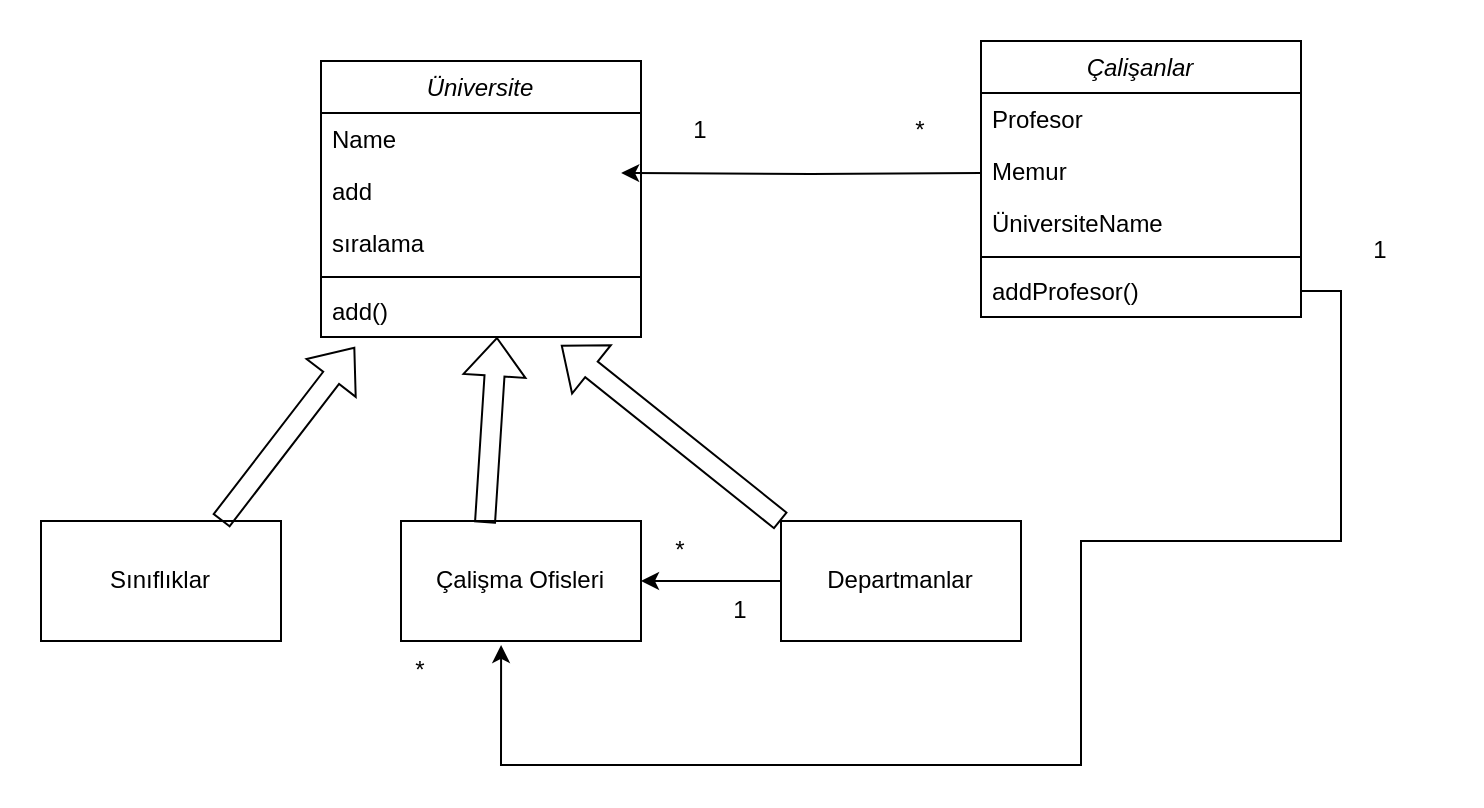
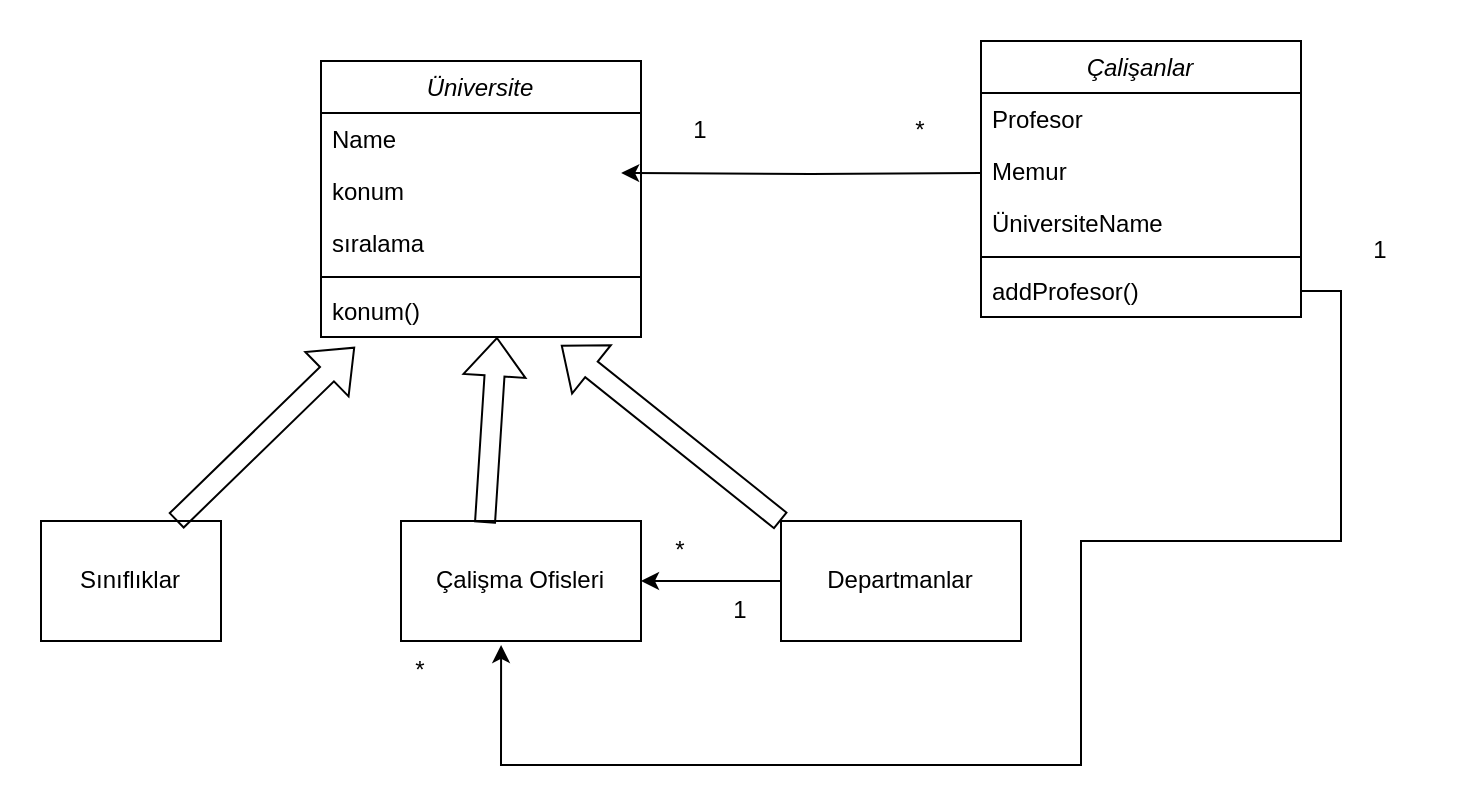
  <mxCell id="0" />
  <mxCell id="1" parent="0" />
  <mxCell id="2" value="Üniversite" style="swimlane;fontStyle=2;align=center;verticalAlign=top;childLayout=stackLayout;horizontal=1;startSize=26;horizontalStack=0;resizeParent=1;resizeLast=0;collapsible=1;marginBottom=0;rounded=0;shadow=0;strokeWidth=1;fontColor=default;fillColor=default;strokeColor=default;" parent="1" vertex="1"><mxGeometry x="160" y="30" width="160" height="138" as="geometry"><mxRectangle x="230" y="140" width="160" height="26" as="alternateBounds" /></mxGeometry></mxCell>
  <mxCell id="3" value="Name" style="text;align=left;verticalAlign=top;spacingLeft=4;spacingRight=4;overflow=hidden;rotatable=0;points=[[0,0.5],[1,0.5]];portConstraint=eastwest;" parent="2" vertex="1"><mxGeometry y="26" width="160" height="26" as="geometry" /></mxCell>
- <mxCell id="4" value="add" style="text;align=left;verticalAlign=top;spacingLeft=4;spacingRight=4;overflow=hidden;rotatable=0;points=[[0,0.5],[1,0.5]];portConstraint=eastwest;rounded=0;shadow=0;html=0;fontColor=default;" parent="2" vertex="1"><mxGeometry y="52" width="160" height="26" as="geometry" /></mxCell>
+ <mxCell id="4" value="konum" style="text;align=left;verticalAlign=top;spacingLeft=4;spacingRight=4;overflow=hidden;rotatable=0;points=[[0,0.5],[1,0.5]];portConstraint=eastwest;rounded=0;shadow=0;html=0;fontColor=default;" parent="2" vertex="1"><mxGeometry y="52" width="160" height="26" as="geometry" /></mxCell>
  <mxCell id="5" value="sıralama" style="text;align=left;verticalAlign=top;spacingLeft=4;spacingRight=4;overflow=hidden;rotatable=0;points=[[0,0.5],[1,0.5]];portConstraint=eastwest;rounded=0;shadow=0;html=0;fontColor=default;" parent="2" vertex="1"><mxGeometry y="78" width="160" height="26" as="geometry" /></mxCell>
  <mxCell id="6" value="" style="line;html=1;strokeWidth=1;align=left;verticalAlign=middle;spacingTop=-1;spacingLeft=3;spacingRight=3;rotatable=0;labelPosition=right;points=[];portConstraint=eastwest;" parent="2" vertex="1"><mxGeometry y="104" width="160" height="8" as="geometry" /></mxCell>
- <mxCell id="7" value="add()" style="text;align=left;verticalAlign=top;spacingLeft=4;spacingRight=4;overflow=hidden;rotatable=0;points=[[0,0.5],[1,0.5]];portConstraint=eastwest;fontColor=default;" parent="2" vertex="1"><mxGeometry y="112" width="160" height="26" as="geometry" /></mxCell>
- <mxCell id="8" value="Sınıflıklar" style="rounded=0;whiteSpace=wrap;html=1;fontColor=default;fillColor=default;strokeColor=default;" vertex="1" parent="1"><mxGeometry x="20" y="260" width="120" height="60" as="geometry" /></mxCell>
+ <mxCell id="7" value="konum()" style="text;align=left;verticalAlign=top;spacingLeft=4;spacingRight=4;overflow=hidden;rotatable=0;points=[[0,0.5],[1,0.5]];portConstraint=eastwest;fontColor=default;" parent="2" vertex="1"><mxGeometry y="112" width="160" height="26" as="geometry" /></mxCell>
+ <mxCell id="8" value="Sınıflıklar" style="rounded=0;whiteSpace=wrap;html=1;fontColor=default;fillColor=default;strokeColor=default;" vertex="1" parent="1"><mxGeometry x="20" y="260" width="90" height="60" as="geometry" /></mxCell>
  <mxCell id="9" value="Çalişma Ofisleri&lt;span style=&quot;font-family: monospace; font-size: 0px;&quot;&gt;%3CmxGraphModel%3E%3Croot%3E%3CmxCell%20id%3D%220%22%2F%3E%3CmxCell%20id%3D%221%22%20parent%3D%220%22%2F%3E%3CmxCell%20id%3D%222%22%20value%3D%22S%C4%B1n%C4%B1fl%C4%B1klar%22%20style%3D%22rounded%3D0%3BwhiteSpace%3Dwrap%3Bhtml%3D1%3BfontColor%3Ddefault%3BfillColor%3Ddefault%3BstrokeColor%3Ddefault%3B%22%20vertex%3D%221%22%20parent%3D%221%22%3E%3CmxGeometry%20x%3D%2280%22%20y%3D%22350%22%20width%3D%22120%22%20height%3D%2260%22%20as%3D%22geometry%22%2F%3E%3C%2FmxCell%3E%3C%2Froot%3E%3C%2FmxGraphModel%3E&lt;/span&gt;" style="rounded=0;whiteSpace=wrap;html=1;fontColor=default;fillColor=default;strokeColor=default;" vertex="1" parent="1"><mxGeometry x="200" y="260" width="120" height="60" as="geometry" /></mxCell>
  <mxCell id="10" style="edgeStyle=orthogonalEdgeStyle;rounded=0;orthogonalLoop=1;jettySize=auto;html=1;entryX=1;entryY=0.5;entryDx=0;entryDy=0;labelBackgroundColor=default;fontColor=default;strokeColor=default;" edge="1" parent="1" source="11" target="9"><mxGeometry relative="1" as="geometry" /></mxCell>
  <mxCell id="11" value="Departmanlar" style="rounded=0;whiteSpace=wrap;html=1;fontColor=default;fillColor=default;strokeColor=default;" vertex="1" parent="1"><mxGeometry x="390" y="260" width="120" height="60" as="geometry" /></mxCell>
  <mxCell id="12" value="" style="shape=flexArrow;endArrow=classic;html=1;rounded=0;labelBackgroundColor=default;fontColor=default;strokeColor=default;entryX=0.55;entryY=1;entryDx=0;entryDy=0;entryPerimeter=0;exitX=0.35;exitY=0.017;exitDx=0;exitDy=0;exitPerimeter=0;" edge="1" parent="1" source="9" target="7"><mxGeometry width="50" height="50" relative="1" as="geometry"><mxPoint x="240" y="250" as="sourcePoint" /><mxPoint x="290" y="200" as="targetPoint" /></mxGeometry></mxCell>
  <mxCell id="13" value="" style="shape=flexArrow;endArrow=classic;html=1;rounded=0;labelBackgroundColor=default;fontColor=default;strokeColor=default;entryX=0.75;entryY=1.154;entryDx=0;entryDy=0;entryPerimeter=0;" edge="1" parent="1" target="7"><mxGeometry width="50" height="50" relative="1" as="geometry"><mxPoint x="390" y="260" as="sourcePoint" /><mxPoint x="398" y="178" as="targetPoint" /></mxGeometry></mxCell>
  <mxCell id="14" value="" style="shape=flexArrow;endArrow=classic;html=1;rounded=0;labelBackgroundColor=default;fontColor=default;strokeColor=default;entryX=0.106;entryY=1.192;entryDx=0;entryDy=0;entryPerimeter=0;exitX=0.75;exitY=0;exitDx=0;exitDy=0;" edge="1" parent="1" source="8" target="7"><mxGeometry width="50" height="50" relative="1" as="geometry"><mxPoint x="160" y="250" as="sourcePoint" /><mxPoint x="168" y="168" as="targetPoint" /></mxGeometry></mxCell>
  <mxCell id="15" style="edgeStyle=orthogonalEdgeStyle;rounded=0;orthogonalLoop=1;jettySize=auto;html=1;entryX=0.938;entryY=0.154;entryDx=0;entryDy=0;entryPerimeter=0;labelBackgroundColor=default;fontColor=default;strokeColor=default;" edge="1" parent="1" target="4"><mxGeometry relative="1" as="geometry"><mxPoint x="490" y="86.004" as="sourcePoint" /></mxGeometry></mxCell>
  <mxCell id="16" value="Çalişanlar" style="swimlane;fontStyle=2;align=center;verticalAlign=top;childLayout=stackLayout;horizontal=1;startSize=26;horizontalStack=0;resizeParent=1;resizeLast=0;collapsible=1;marginBottom=0;rounded=0;shadow=0;strokeWidth=1;fontColor=default;fillColor=default;strokeColor=default;" vertex="1" parent="1"><mxGeometry x="490" y="20" width="160" height="138" as="geometry"><mxRectangle x="230" y="140" width="160" height="26" as="alternateBounds" /></mxGeometry></mxCell>
  <mxCell id="17" value="Profesor" style="text;align=left;verticalAlign=top;spacingLeft=4;spacingRight=4;overflow=hidden;rotatable=0;points=[[0,0.5],[1,0.5]];portConstraint=eastwest;fontColor=default;" vertex="1" parent="16"><mxGeometry y="26" width="160" height="26" as="geometry" /></mxCell>
  <mxCell id="18" value="Memur" style="text;align=left;verticalAlign=top;spacingLeft=4;spacingRight=4;overflow=hidden;rotatable=0;points=[[0,0.5],[1,0.5]];portConstraint=eastwest;rounded=0;shadow=0;html=0;fontColor=default;" vertex="1" parent="16"><mxGeometry y="52" width="160" height="26" as="geometry" /></mxCell>
  <mxCell id="19" value="ÜniversiteName" style="text;align=left;verticalAlign=top;spacingLeft=4;spacingRight=4;overflow=hidden;rotatable=0;points=[[0,0.5],[1,0.5]];portConstraint=eastwest;rounded=0;shadow=0;html=0;fontColor=default;" vertex="1" parent="16"><mxGeometry y="78" width="160" height="26" as="geometry" /></mxCell>
  <mxCell id="20" value="" style="line;html=1;strokeWidth=1;align=left;verticalAlign=middle;spacingTop=-1;spacingLeft=3;spacingRight=3;rotatable=0;labelPosition=right;points=[];portConstraint=eastwest;" vertex="1" parent="16"><mxGeometry y="104" width="160" height="8" as="geometry" /></mxCell>
  <mxCell id="21" value="addProfesor()&#10;" style="text;align=left;verticalAlign=top;spacingLeft=4;spacingRight=4;overflow=hidden;rotatable=0;points=[[0,0.5],[1,0.5]];portConstraint=eastwest;fontColor=default;" vertex="1" parent="16"><mxGeometry y="112" width="160" height="26" as="geometry" /></mxCell>
  <mxCell id="22" style="edgeStyle=orthogonalEdgeStyle;rounded=0;orthogonalLoop=1;jettySize=auto;html=1;labelBackgroundColor=default;fontColor=default;strokeColor=default;entryX=0.417;entryY=1.033;entryDx=0;entryDy=0;entryPerimeter=0;" edge="1" parent="1" source="21" target="9"><mxGeometry relative="1" as="geometry"><mxPoint x="260" y="380" as="targetPoint" /><Array as="points"><mxPoint x="670" y="145" /><mxPoint x="670" y="270" /><mxPoint x="540" y="270" /><mxPoint x="540" y="382" /><mxPoint x="250" y="382" /></Array></mxGeometry></mxCell>
  <mxCell id="23" value="1" style="text;html=1;strokeColor=none;fillColor=none;align=center;verticalAlign=middle;whiteSpace=wrap;rounded=0;fontColor=default;" vertex="1" parent="1"><mxGeometry x="660" y="110" width="60" height="30" as="geometry" /></mxCell>
  <mxCell id="24" value="*" style="text;html=1;strokeColor=none;fillColor=none;align=center;verticalAlign=middle;whiteSpace=wrap;rounded=0;fontColor=default;" vertex="1" parent="1"><mxGeometry x="180" y="320" width="60" height="30" as="geometry" /></mxCell>
  <mxCell id="25" value="*" style="text;html=1;strokeColor=none;fillColor=none;align=center;verticalAlign=middle;whiteSpace=wrap;rounded=0;fontColor=default;" vertex="1" parent="1"><mxGeometry x="310" y="260" width="60" height="30" as="geometry" /></mxCell>
  <mxCell id="26" value="1" style="text;html=1;strokeColor=none;fillColor=none;align=center;verticalAlign=middle;whiteSpace=wrap;rounded=0;fontColor=default;" vertex="1" parent="1"><mxGeometry x="340" y="290" width="60" height="30" as="geometry" /></mxCell>
  <mxCell id="27" value="*" style="text;html=1;strokeColor=none;fillColor=none;align=center;verticalAlign=middle;whiteSpace=wrap;rounded=0;fontColor=default;" vertex="1" parent="1"><mxGeometry x="430" y="50" width="60" height="30" as="geometry" /></mxCell>
  <mxCell id="28" value="1" style="text;html=1;strokeColor=none;fillColor=none;align=center;verticalAlign=middle;whiteSpace=wrap;rounded=0;fontColor=default;" vertex="1" parent="1"><mxGeometry x="320" y="50" width="60" height="30" as="geometry" /></mxCell>
